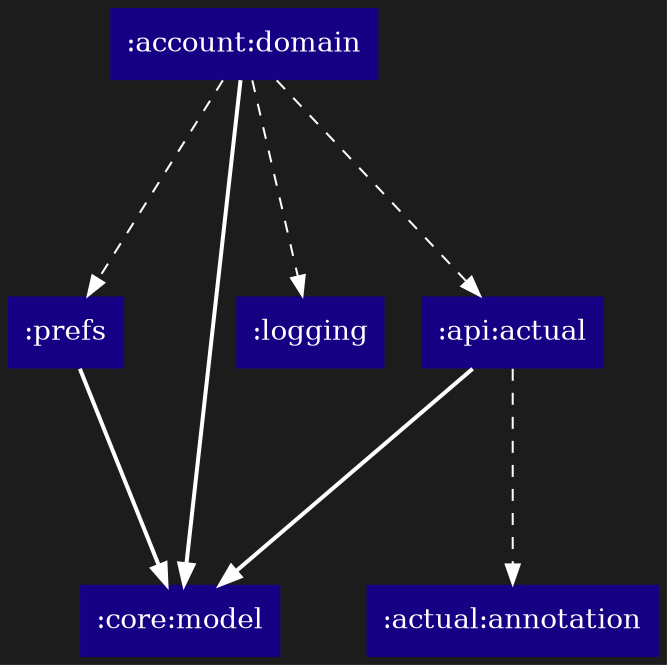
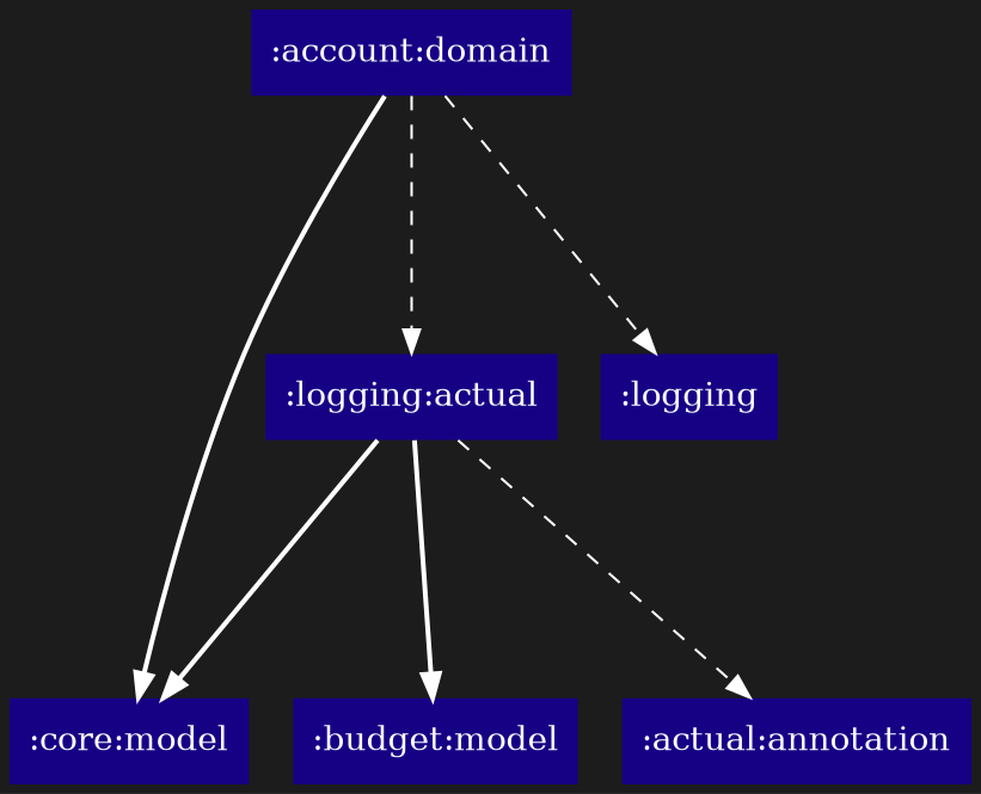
  digraph {
    bgcolor="#1c1c1c"
    rankdir=TB
    ranksep=1.5
    node [color=transparent fillcolor="#160185" fontcolor=white shape=box style=filled]
    edge [arrowhead=normal color=white style=dashed]
    ":account:domain"
-   ":api:actual"
+   ":api:actual" [label=":logging:actual"]
    ":core:model"
    ":logging"
-   ":prefs"
+   ":budget:model"
    n7 [label=":actual:annotation"]
    ":account:domain" -> ":api:actual"
    ":account:domain" -> ":core:model" [style=bold]
    ":account:domain" -> ":logging"
-   ":account:domain" -> ":prefs"
    ":api:actual" -> ":core:model" [style=bold]
+   ":api:actual" -> ":budget:model" [style=bold]
    ":api:actual" -> n7
-   ":prefs" -> ":core:model" [style=bold]
  }
